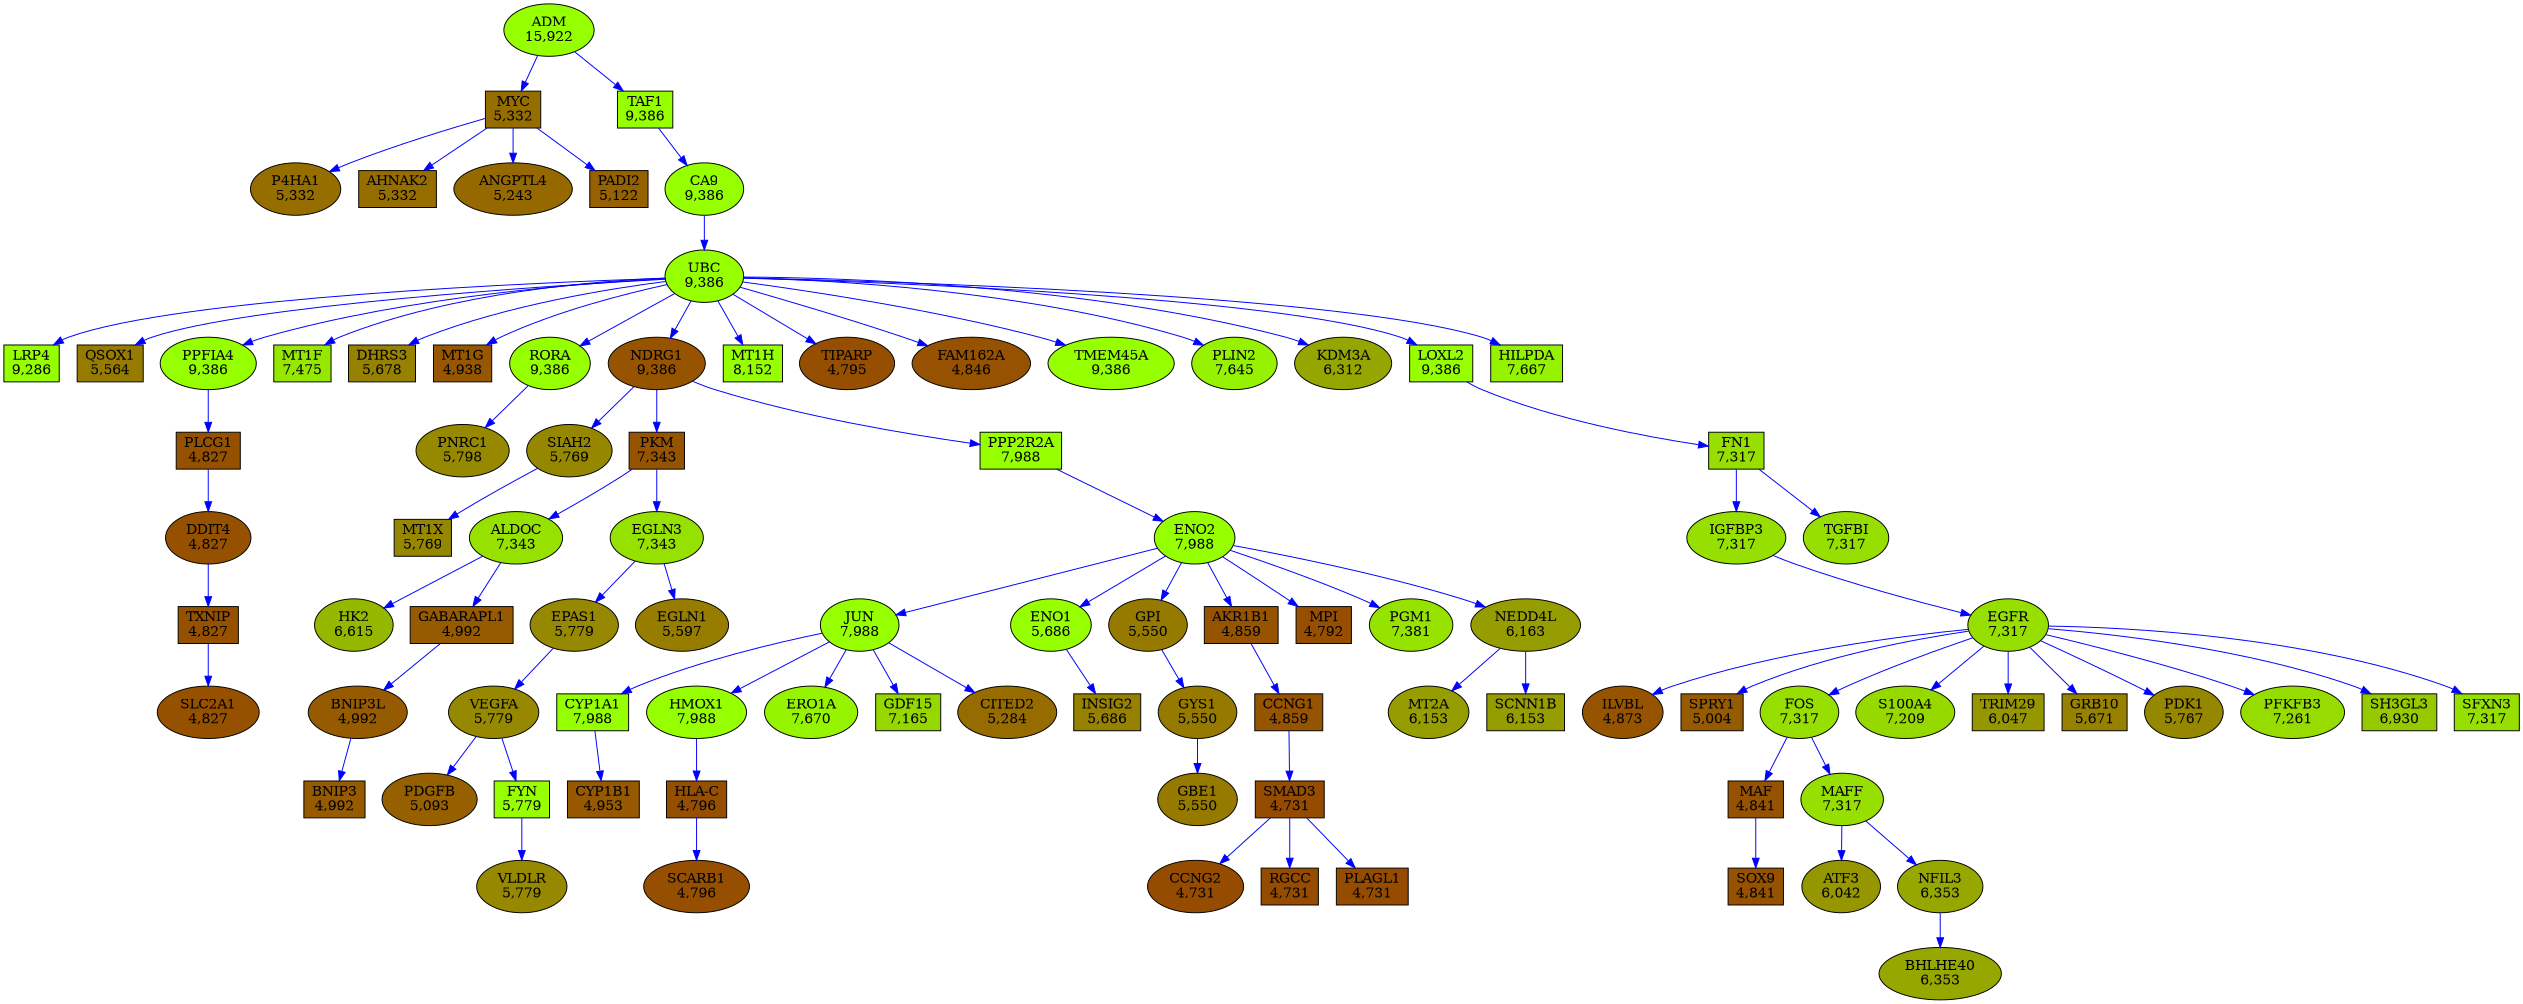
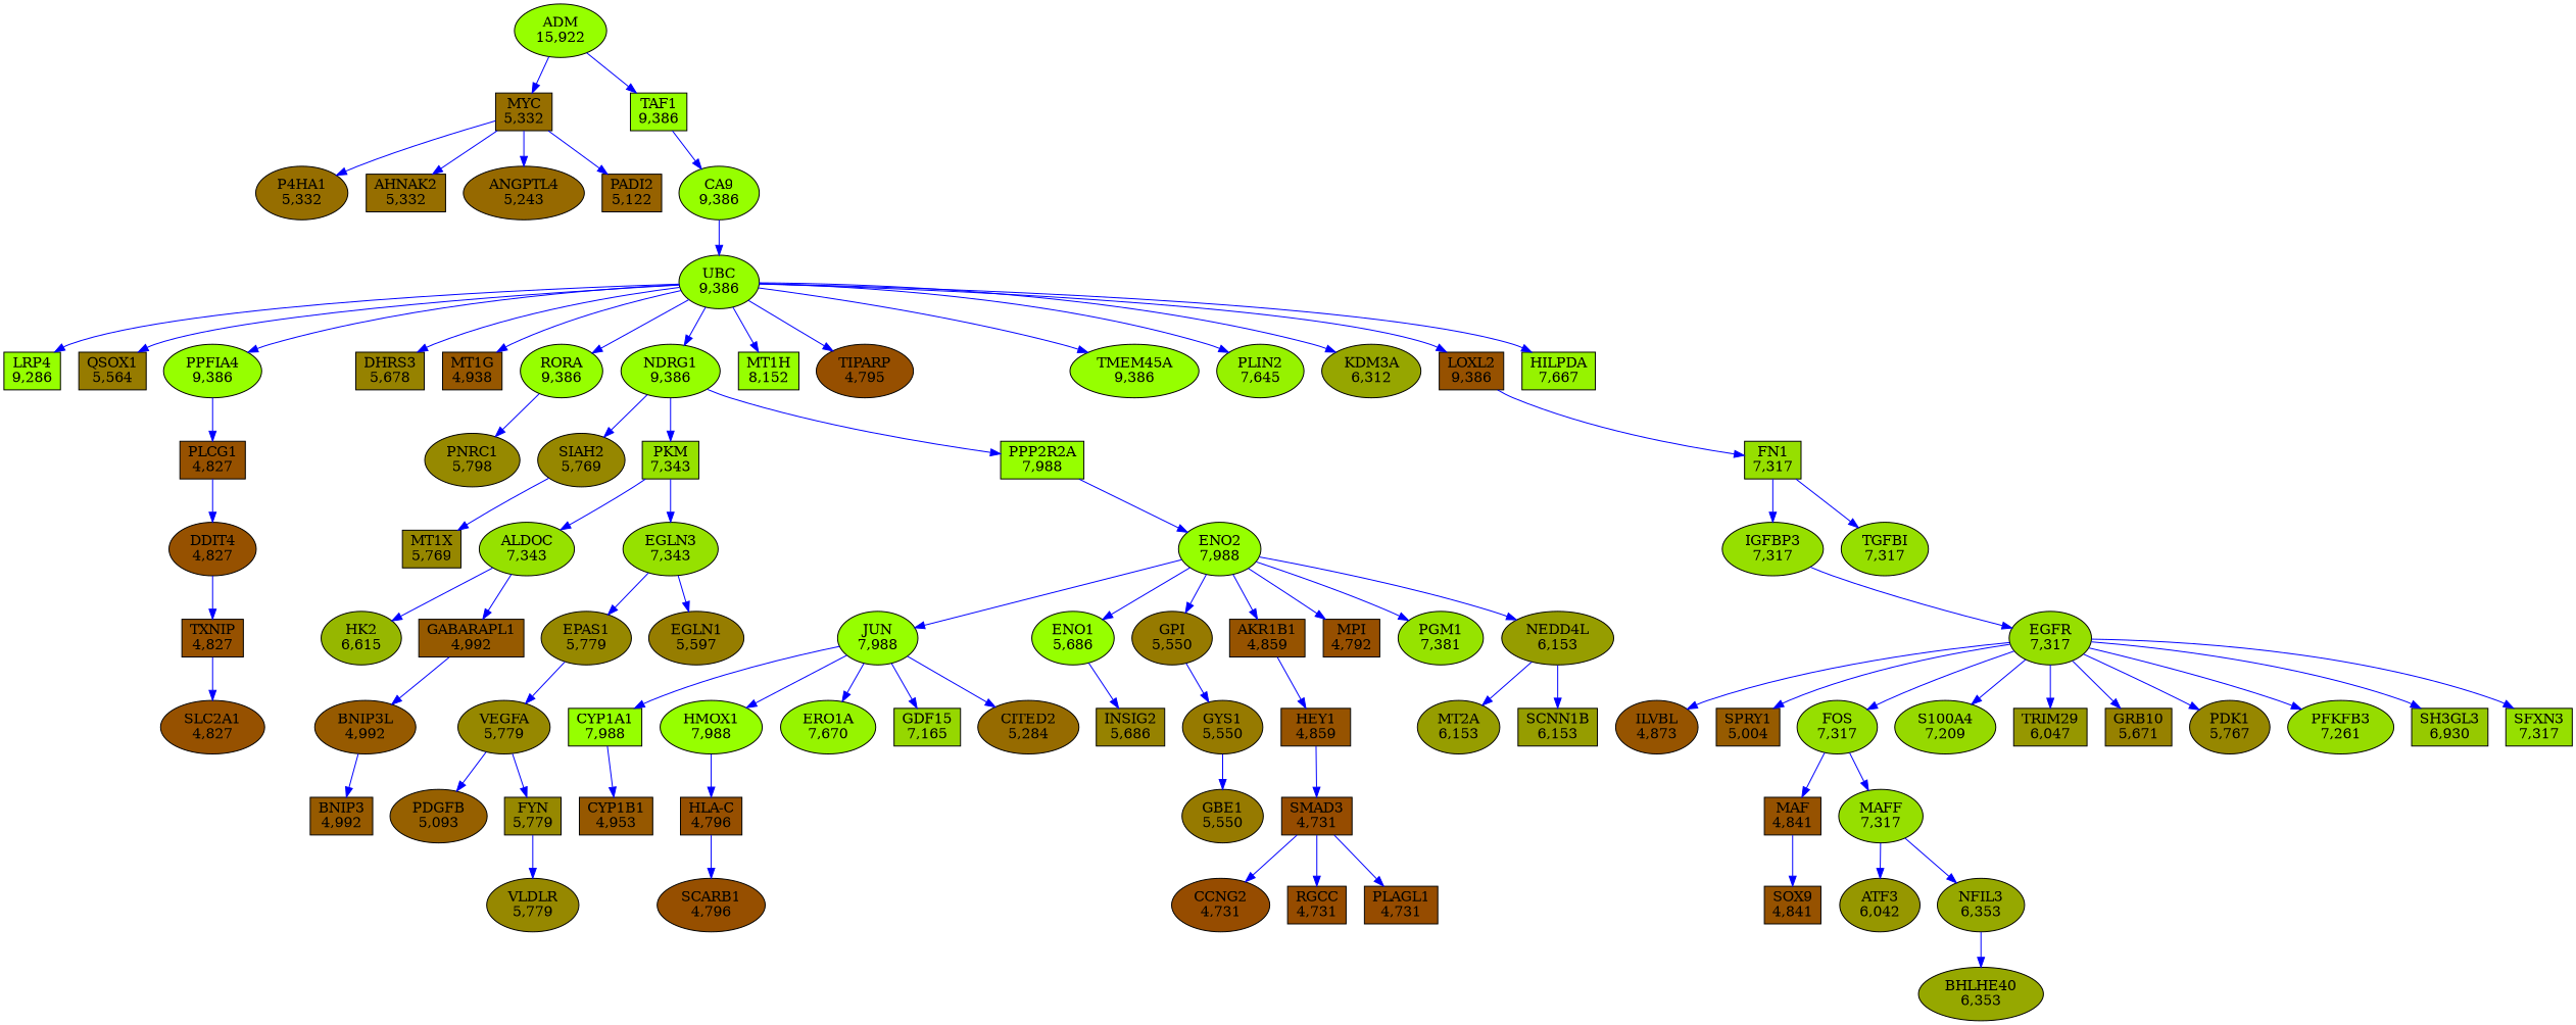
  digraph {
    node [fillcolor="#96ff00" shape=ellipse style=filled]
    edge [color=blue]
    n1 [fillcolor="#96a800" label="BHLHE40\n6,353"]
    n2 [fillcolor="#965400" label="ILVBL\n4,873"]
    n3 [fillcolor="#968700" label="SIAH2\n5,769"]
    n4 [fillcolor="#968700" label="MT1X\n5,769" shape=box]
    n5 [fillcolor="#965b00" label="SPRY1\n5,004" shape=box]
    n6 [label="LRP4\n9,286" shape=box]
    n7 [fillcolor="#967b00" label="QSOX1\n5,564" shape=box]
    n8 [label="PPFIA4\n9,386"]
    n9 [fillcolor="#965100" label="PLCG1\n4,827" shape=box]
    n10 [fillcolor="#965100" label="DDIT4\n4,827"]
    n11 [fillcolor="#965a00" label="BNIP3L\n4,992"]
    n12 [fillcolor="#965a00" label="BNIP3\n4,992" shape=box]
    n13 [fillcolor="#96df00" label="EGFR\n7,317"]
    n14 [fillcolor="#96df00" label="FOS\n7,317"]
    n15 [fillcolor="#96d900" label="S100A4\n7,209"]
    n16 [fillcolor="#969700" label="TRIM29\n6,047" shape=box]
    n17 [fillcolor="#968100" label="GRB10\n5,671" shape=box]
    n18 [fillcolor="#968700" label="PDK1\n5,767"]
    n19 [fillcolor="#96dc00" label="PFKFB3\n7,261"]
    n20 [fillcolor="#96c900" label="SH3GL3\n6,930" shape=box]
    n21 [fillcolor="#96df00" label="SFXN3\n7,317" shape=box]
    n22 [fillcolor="#965200" label="MAF\n4,841" shape=box]
    n23 [fillcolor="#96df00" label="MAFF\n7,317"]
    n24 [fillcolor="#965200" label="SOX9\n4,841" shape=box]
    n25 [fillcolor="#969700" label="ATF3\n6,042"]
    n26 [fillcolor="#96a800" label="NFIL3\n6,353"]
    n27 [fillcolor="#966e00" label="MYC\n5,332" shape=box]
    n28 [fillcolor="#966e00" label="P4HA1\n5,332"]
    n29 [fillcolor="#966e00" label="AHNAK2\n5,332" shape=box]
    n30 [fillcolor="#966900" label="ANGPTL4\n5,243"]
    n31 [fillcolor="#966200" label="PADI2\n5,122" shape=box]
    n32 [fillcolor="#966000" label="PDGFB\n5,093"]
    n33 [fillcolor="#96df00" label="FN1\n7,317" shape=box]
    n34 [fillcolor="#96df00" label="IGFBP3\n7,317"]
    n35 [fillcolor="#96df00" label="TGFBI\n7,317"]
    n36 [fillcolor="#964f00" label="HLA-C\n4,796" shape=box]
    n37 [fillcolor="#964f00" label="SCARB1\n4,796"]
    n38 [fillcolor="#969d00" label="MT2A\n6,153"]
    n39 [label="CYP1A1\n7,988" shape=box]
    n40 [fillcolor="#965800" label="CYP1B1\n4,953" shape=box]
    n41 [label="JUN\n7,988"]
    n42 [label="HMOX1\n7,988"]
    n43 [fillcolor="#96f400" label="ERO1A\n7,670"]
    n44 [fillcolor="#96d700" label="GDF15\n7,165" shape=box]
    n45 [fillcolor="#966b00" label="CITED2\n5,284"]
-   n46 [label="FYN\n5,779" shape=box]
+   n46 [fillcolor="#968800" label="FYN\n5,779" shape=box]
    n47 [fillcolor="#968800" label="VLDLR\n5,779"]
    n48 [label="ENO1\n5,686"]
    n49 [fillcolor="#968200" label="INSIG2\n5,686" shape=box]
    n50 [fillcolor="#967a00" label="GPI\n5,550"]
    n51 [fillcolor="#967a00" label="GYS1\n5,550"]
    n52 [fillcolor="#967a00" label="GBE1\n5,550"]
    n53 [label="ENO2\n7,988"]
    n54 [fillcolor="#965300" label="AKR1B1\n4,859" shape=box]
    n55 [fillcolor="#964f00" label="MPI\n4,792" shape=box]
    n56 [fillcolor="#96e300" label="PGM1\n7,381"]
-   n57 [fillcolor="#969d00" label="NEDD4L\n6,163"]
-   n58 [fillcolor="#965300" label="CCNG1\n4,859" shape=box]
+   n57 [fillcolor="#969d00" label="NEDD4L\n6,153"]
+   n58 [fillcolor="#965300" label="HEY1\n4,859" shape=box]
    n59 [fillcolor="#969d00" label="SCNN1B\n6,153" shape=box]
-   n60 [fillcolor="#96e800" label="MT1F\n7,475" shape=box]
    n61 [fillcolor="#968200" label="DHRS3\n5,678" shape=box]
    n62 [fillcolor="#96e100" label="ALDOC\n7,343"]
    n63 [fillcolor="#96b700" label="HK2\n6,615"]
    n64 [fillcolor="#965a00" label="GABARAPL1\n4,992" shape=box]
    n65 [label="UBC\n9,386"]
    n66 [fillcolor="#965700" label="MT1G\n4,938" shape=box]
    n67 [label="RORA\n9,386"]
-   n68 [fillcolor="#965300" label="NDRG1\n9,386"]
+   n68 [label="NDRG1\n9,386"]
    n69 [label="MT1H\n8,152" shape=box]
    n70 [fillcolor="#964f00" label="TIPARP\n4,795"]
-   n71 [fillcolor="#965200" label="FAM162A\n4,846"]
    n72 [label="TMEM45A\n9,386"]
    n73 [fillcolor="#96f200" label="PLIN2\n7,645"]
    n74 [fillcolor="#96a600" label="KDM3A\n6,312"]
-   n75 [label="LOXL2\n9,386" shape=box]
+   n75 [fillcolor="#965100" label="LOXL2\n9,386" shape=box]
    n76 [fillcolor="#96f300" label="HILPDA\n7,667" shape=box]
    n77 [fillcolor="#968900" label="PNRC1\n5,798"]
-   n78 [fillcolor="#965300" label="PKM\n7,343" shape=box]
+   n78 [fillcolor="#96e100" label="PKM\n7,343" shape=box]
    n79 [label="PPP2R2A\n7,988" shape=box]
    n80 [fillcolor="#965100" label="SLC2A1\n4,827"]
    n81 [fillcolor="#96e100" label="EGLN3\n7,343"]
    n82 [fillcolor="#968800" label="EPAS1\n5,779"]
    n83 [fillcolor="#967d00" label="EGLN1\n5,597"]
    n84 [fillcolor="#964c00" label="SMAD3\n4,731" shape=box]
    n85 [fillcolor="#968800" label="VEGFA\n5,779"]
    n86 [fillcolor="#965100" label="TXNIP\n4,827" shape=box]
    n87 [label="TAF1\n9,386" shape=box]
    n88 [label="CA9\n9,386"]
    n89 [label="ADM\n15,922"]
    n90 [fillcolor="#964c00" label="CCNG2\n4,731"]
    n91 [fillcolor="#964c00" label="RGCC\n4,731" shape=box]
    n92 [fillcolor="#964c00" label="PLAGL1\n4,731" shape=box]
    n3 -> n4
    n8 -> n9
    n9 -> n10
    n10 -> n86
    n11 -> n12
    n13 -> n2
    n13 -> n5
    n13 -> n14
    n13 -> n15
    n13 -> n16
    n13 -> n17
    n13 -> n18
    n13 -> n19
    n13 -> n20
    n13 -> n21
    n14 -> n22
    n14 -> n23
    n22 -> n24
    n23 -> n25
    n23 -> n26
    n26 -> n1
    n27 -> n28
    n27 -> n29
    n27 -> n30
    n27 -> n31
    n33 -> n34
    n33 -> n35
    n34 -> n13
    n36 -> n37
    n39 -> n40
    n41 -> n39
    n41 -> n42
    n41 -> n43
    n41 -> n44
    n41 -> n45
    n42 -> n36
    n46 -> n47
    n48 -> n49
    n50 -> n51
    n51 -> n52
    n53 -> n41
    n53 -> n48
    n53 -> n50
    n53 -> n54
    n53 -> n55
    n53 -> n56
    n53 -> n57
    n54 -> n58
    n57 -> n38
    n57 -> n59
    n58 -> n84
    n62 -> n63
    n62 -> n64
    n64 -> n11
    n65 -> n6
    n65 -> n7
    n65 -> n8
-   n65 -> n60
    n65 -> n61
    n65 -> n66
    n65 -> n67
    n65 -> n68
    n65 -> n69
    n65 -> n70
-   n65 -> n71
    n65 -> n72
    n65 -> n73
    n65 -> n74
    n65 -> n75
    n65 -> n76
    n67 -> n77
    n68 -> n3
    n68 -> n78
    n68 -> n79
    n75 -> n33
    n78 -> n62
    n78 -> n81
    n79 -> n53
    n81 -> n82
    n81 -> n83
    n82 -> n85
    n84 -> n90
    n84 -> n91
    n84 -> n92
    n85 -> n32
    n85 -> n46
    n86 -> n80
    n87 -> n88
    n88 -> n65
    n89 -> n27
    n89 -> n87
  }
